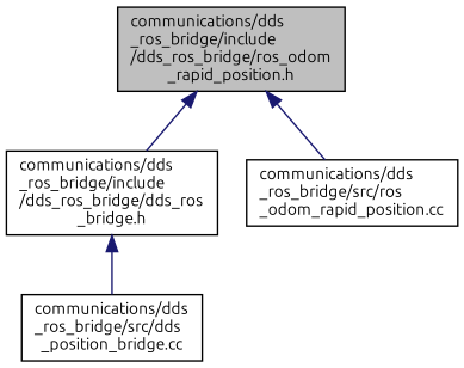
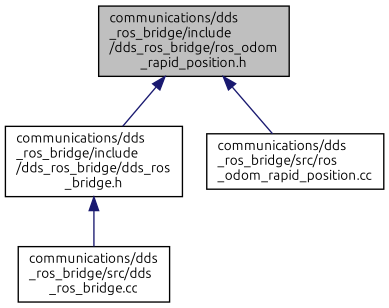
  digraph {
    fontname=Ubuntu
    node [color=black fillcolor=white fontname=Ubuntu fontsize=10 shape=record style=filled]
    edge [color=midnightblue dir=back fontname=Ubuntu fontsize=10 labelfontname=Helvetica labelfontsize=10 style=solid]
    n1 [fillcolor=grey75 fontcolor=black height=0.2 label="communications/dds\l_ros_bridge/include\l/dds_ros_bridge/ros_odom\l_rapid_position.h" width=0.4]
    n2 [height=0.2 label="communications/dds\l_ros_bridge/include\l/dds_ros_bridge/dds_ros\l_bridge.h" width=0.4]
    n3 [height=0.2 label="communications/dds\l_ros_bridge/src/ros\l_odom_rapid_position.cc" width=0.4]
-   n4 [height=0.2 label="communications/dds\l_ros_bridge/src/dds\l_position_bridge.cc" width=0.4]
+   n4 [height=0.2 label="communications/dds\l_ros_bridge/src/dds\l_ros_bridge.cc" width=0.4]
    n1 -> n2
    n1 -> n3
    n2 -> n4
  }
